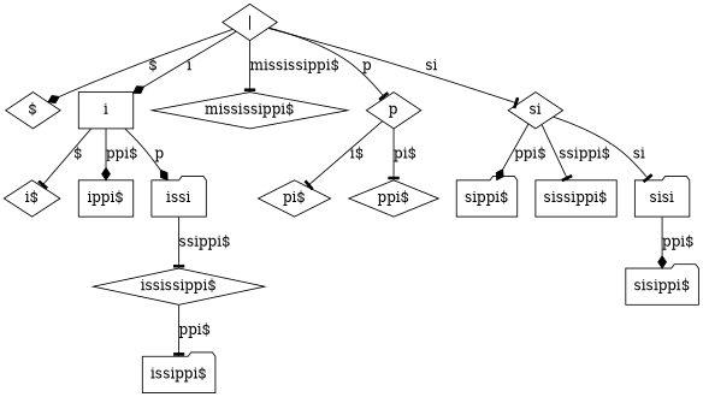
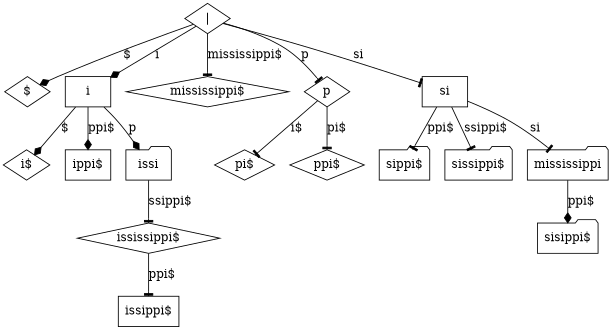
  digraph {
    node [shape=diamond]
    edge [arrowhead=tee]
    n1 [label="$"]
    "|"
    n3 [label=i shape=box]
    n4 [label="mississippi$"]
    n5 [label=p]
-   n6 [label=si]
+   n6 [label=si shape=box]
    n7 [label="i$"]
    n8 [label="ippi$" shape=box]
    n9 [label=issi shape=folder]
    n10 [label="pi$"]
    n11 [label="ppi$"]
    n12 [label="sippi$" shape=folder]
-   n13 [label="sissippi$" shape=box]
-   n14 [label=sisi shape=folder]
+   n13 [label="sissippi$" shape=folder]
+   n14 [label=mississippi shape=folder]
    n15 [label="ississippi$"]
-   n16 [label="issippi$" shape=folder]
+   n16 [label="issippi$" shape=box]
    n17 [label="sisippi$" shape=folder]
    "|" -> n1 [arrowhead=diamond label="$"]
    "|" -> n3 [arrowhead=diamond label=i]
    "|" -> n4 [label="mississippi$"]
    "|" -> n5 [label=p]
    "|" -> n6 [label=si]
-   n3 -> n7 [label="$"]
+   n3 -> n7 [arrowhead=diamond label="$"]
    n3 -> n8 [arrowhead=diamond label="ppi$"]
    n3 -> n9 [arrowhead=diamond label=p]
    n5 -> n10 [label="i$"]
    n5 -> n11 [label="pi$"]
-   n6 -> n12 [arrowhead=diamond label="ppi$"]
+   n6 -> n12 [label="ppi$"]
    n6 -> n13 [label="ssippi$"]
    n6 -> n14 [label=si]
    n9 -> n15 [label="ssippi$"]
    n14 -> n17 [arrowhead=diamond label="ppi$"]
    n15 -> n16 [label="ppi$"]
  }
